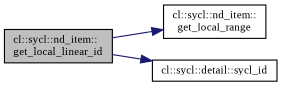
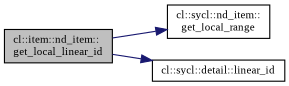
  digraph {
    fontname="Liberation Serif"
    rankdir=LR
    node [color=black fontname="Liberation Serif" fontsize=10 shape=record]
    edge [color=midnightblue fontname="Liberation Serif" fontsize=10 labelfontname=Helvetica labelfontsize=10 style=solid]
-   n1 [fillcolor=grey75 fontcolor=black height=0.2 label="cl::sycl::nd_item::\lget_local_linear_id" style=filled width=0.4]
+   n1 [fillcolor=grey75 fontcolor=black height=0.2 label="cl::item::nd_item::\lget_local_linear_id" style=filled width=0.4]
    n2 [height=0.2 label="cl::sycl::nd_item::\lget_local_range" width=0.4]
-   n3 [height=0.2 label="cl::sycl::detail::sycl_id" width=0.4]
+   n3 [height=0.2 label="cl::sycl::detail::linear_id" width=0.4]
    n1 -> n2
    n1 -> n3
  }
